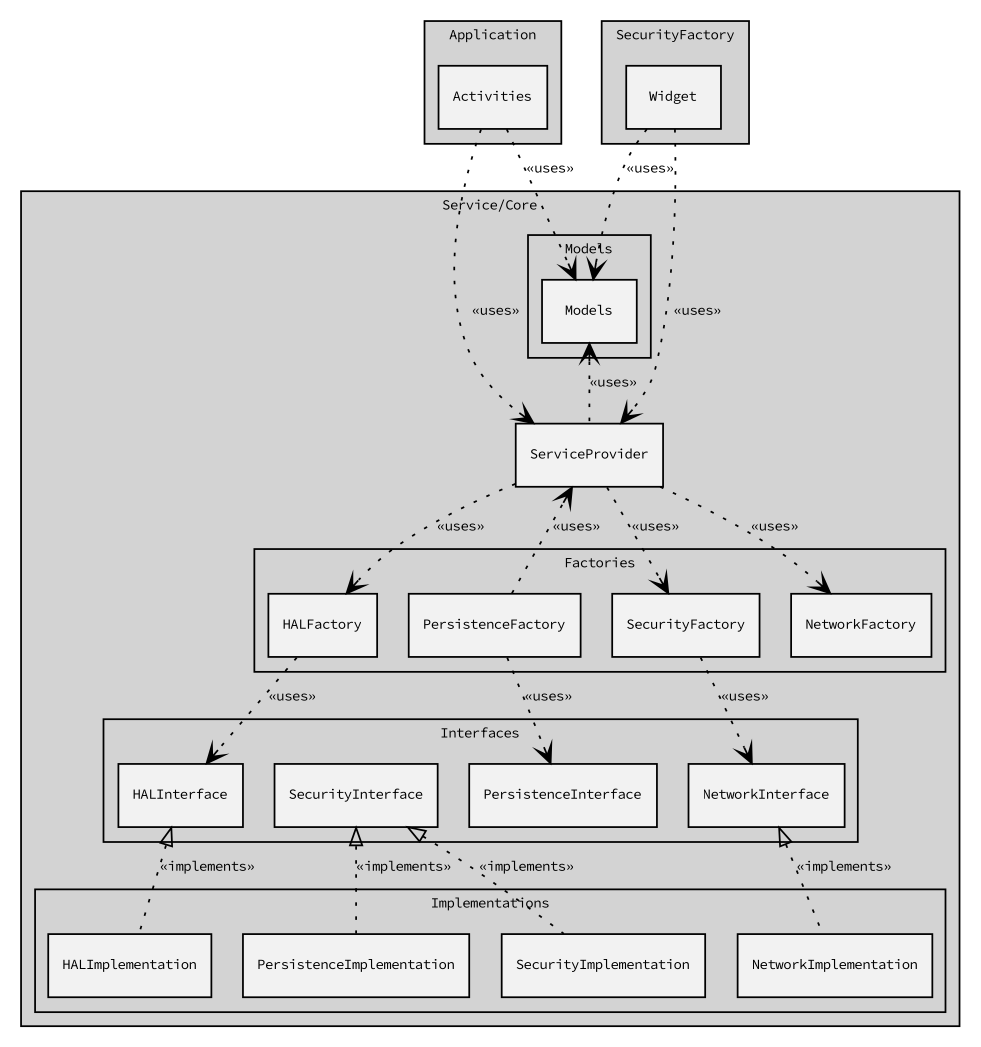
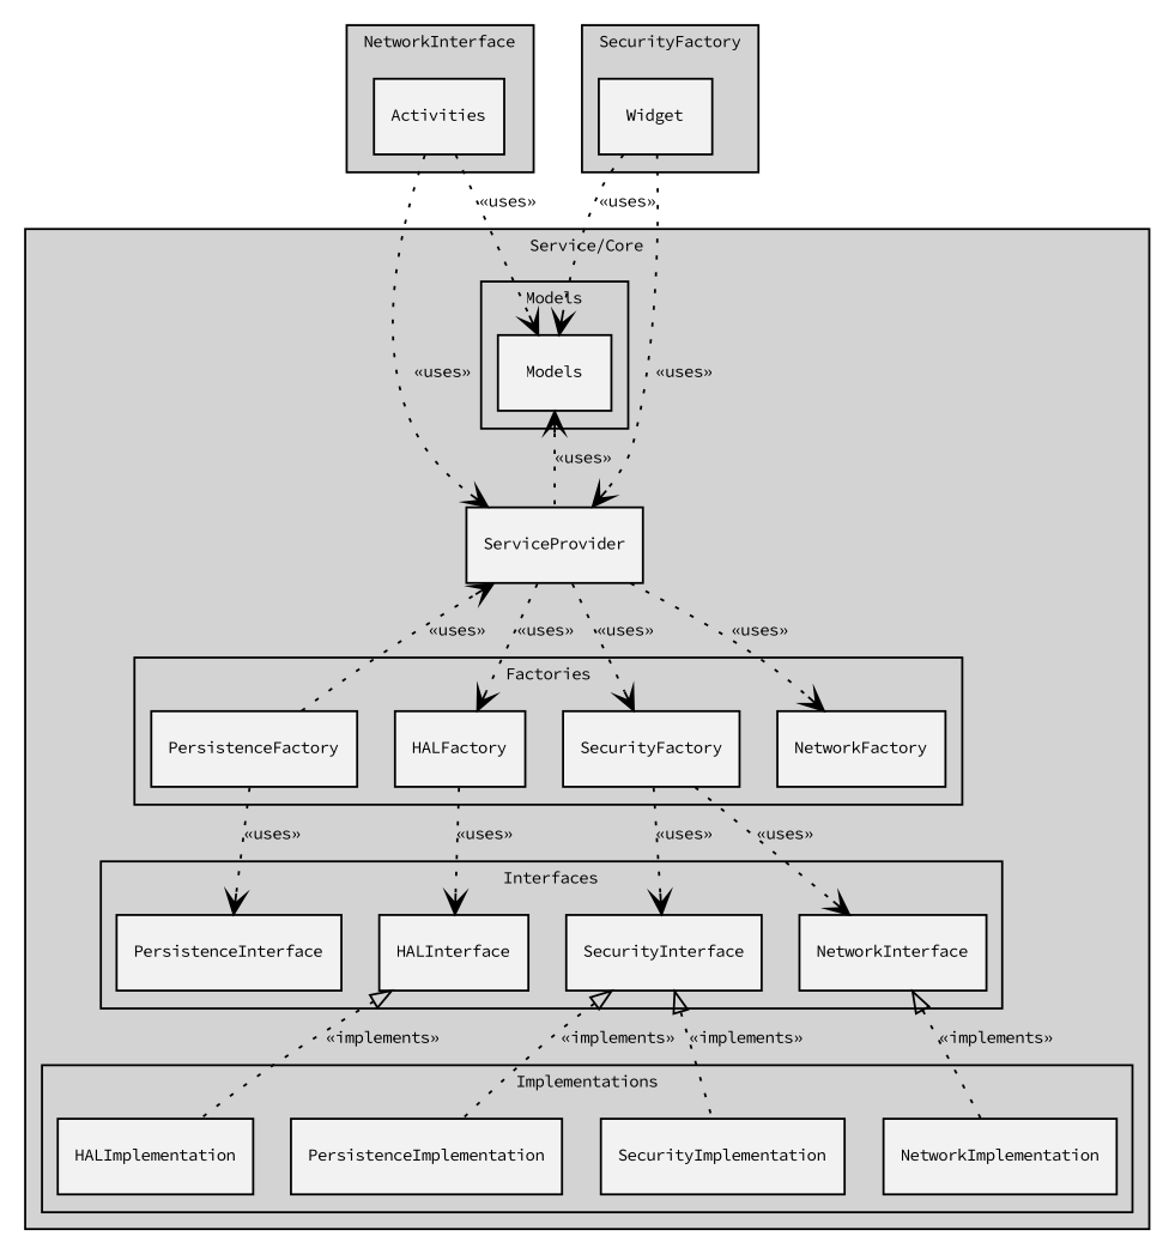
  digraph {
    fontname="Source Code Pro"
    fontsize=8
    node [color=black fillcolor=gray95 fontname="Source Code Pro" fontsize=8 shape=record style=filled]
    edge [arrowhead=vee fontname="Source Code Pro" fontsize=8 style=dotted]
    HALInterface
    PersistenceInterface
    SecurityInterface
    NetworkInterface
    HALFactory
    PersistenceFactory
    SecurityFactory
    NetworkFactory
    HALImplementation
    PersistenceImplementation
    SecurityImplementation
    NetworkImplementation
    Models
    ServiceProvider
    Activities
    Widget
    subgraph cluster_1 {
      label="Service/Core"
      style=filled
      ServiceProvider
      subgraph cluster_2 {
        label=Interfaces
        style=filled
        HALInterface
        PersistenceInterface
        SecurityInterface
        NetworkInterface
      }
      subgraph cluster_3 {
        label=Factories
        style=filled
        HALFactory
        PersistenceFactory
        SecurityFactory
        NetworkFactory
      }
      subgraph cluster_4 {
        label=Implementations
        style=filled
        HALImplementation
        PersistenceImplementation
        SecurityImplementation
        NetworkImplementation
      }
      subgraph cluster_5 {
        label=Models
        style=filled
        Models
      }
    }
    subgraph cluster_6 {
-     label=Application
+     label=NetworkInterface
      style=filled
      Activities
    }
    subgraph cluster_7 {
      label=SecurityFactory
      style=filled
      Widget
    }
    HALInterface -> HALImplementation [arrowhead=none arrowtail=onormal dir=back label="&#171;implements&#187;"]
    SecurityInterface -> PersistenceImplementation [arrowhead=none arrowtail=onormal dir=back label="&#171;implements&#187;"]
    SecurityInterface -> SecurityImplementation [arrowhead=none arrowtail=onormal dir=back label="&#171;implements&#187;"]
    NetworkInterface -> NetworkImplementation [arrowhead=none arrowtail=onormal dir=back label="&#171;implements&#187;"]
    HALFactory -> HALInterface [label="&#171;uses&#187;"]
    PersistenceFactory -> PersistenceInterface [label="&#171;uses&#187;"]
    PersistenceFactory -> ServiceProvider [label="&#171;uses&#187;"]
+   SecurityFactory -> SecurityInterface [label="&#171;uses&#187;"]
    SecurityFactory -> NetworkInterface [label="&#171;uses&#187;"]
    Models -> ServiceProvider [arrowhead=none arrowtail=vee dir=back label="&#171;uses&#187;"]
    ServiceProvider -> HALFactory [label="&#171;uses&#187;"]
    ServiceProvider -> SecurityFactory [label="&#171;uses&#187;"]
    ServiceProvider -> NetworkFactory [label="&#171;uses&#187;"]
    Activities -> Models [label="&#171;uses&#187;"]
    Activities -> ServiceProvider [label="&#171;uses&#187;"]
    Widget -> Models [label="&#171;uses&#187;"]
    Widget -> ServiceProvider [label="&#171;uses&#187;"]
  }
